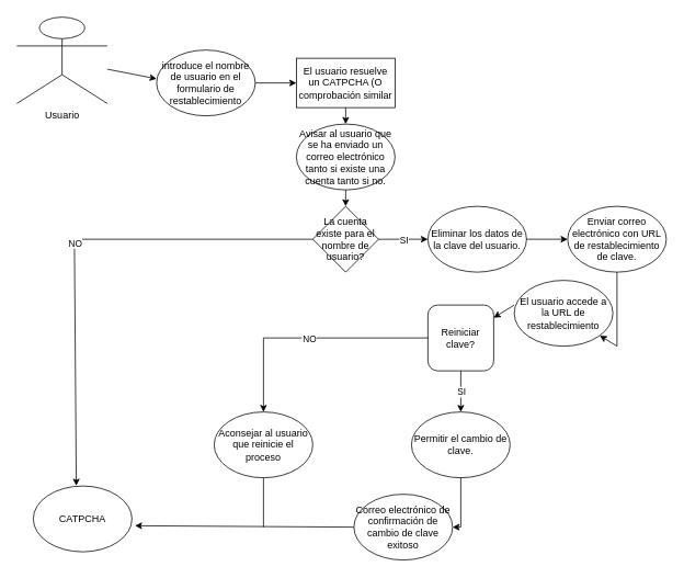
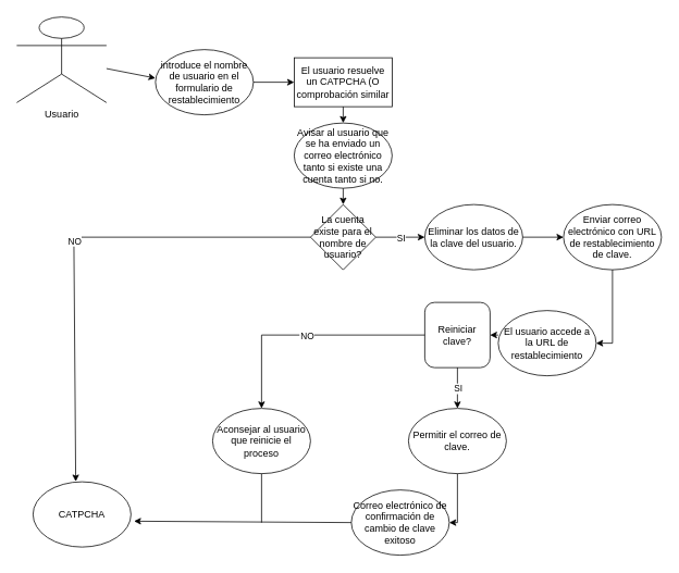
  <mxCell id="0" />
  <mxCell id="1" parent="0" />
  <mxCell id="2" value="Usuario" style="shape=umlActor;verticalLabelPosition=bottom;verticalAlign=top;html=1;outlineConnect=0;" vertex="1" parent="1"><mxGeometry x="20" y="20" width="110" height="105" as="geometry" /></mxCell>
  <mxCell id="3" value="" style="endArrow=classic;html=1;rounded=0;" edge="1" parent="1" source="2"><mxGeometry width="50" height="50" relative="1" as="geometry"><mxPoint x="410" y="150" as="sourcePoint" /><mxPoint x="190" y="95" as="targetPoint" /></mxGeometry></mxCell>
  <mxCell id="4" value="introduce el nombre de usuario en el formulario de restablecimiento" style="ellipse;whiteSpace=wrap;html=1;" vertex="1" parent="1"><mxGeometry x="190" y="60" width="120" height="80" as="geometry" /></mxCell>
  <mxCell id="5" value="" style="endArrow=classic;html=1;rounded=0;exitX=1;exitY=0.5;exitDx=0;exitDy=0;" edge="1" parent="1" source="4" target="6"><mxGeometry width="50" height="50" relative="1" as="geometry"><mxPoint x="410" y="150" as="sourcePoint" /><mxPoint x="360" y="100" as="targetPoint" /></mxGeometry></mxCell>
  <mxCell id="6" value="El usuario resuelve un CATPCHA (O comprobación similar" style="rounded=0;whiteSpace=wrap;html=1;" vertex="1" parent="1"><mxGeometry x="360" y="70" width="120" height="60" as="geometry" /></mxCell>
  <mxCell id="7" value="" style="endArrow=classic;html=1;rounded=0;exitX=0.5;exitY=1;exitDx=0;exitDy=0;" edge="1" parent="1" source="6"><mxGeometry width="50" height="50" relative="1" as="geometry"><mxPoint x="410" y="360" as="sourcePoint" /><mxPoint x="420" y="150" as="targetPoint" /></mxGeometry></mxCell>
  <mxCell id="8" value="Avisar al usuario que se ha enviado un correo electrónico tanto si existe una cuenta tanto si no." style="ellipse;whiteSpace=wrap;html=1;" vertex="1" parent="1"><mxGeometry x="360" y="150" width="120" height="80" as="geometry" /></mxCell>
  <mxCell id="9" value="La cuenta existe para el nombre de usuario?" style="rhombus;whiteSpace=wrap;html=1;" vertex="1" parent="1"><mxGeometry x="380" y="250" width="80" height="80" as="geometry" /></mxCell>
  <mxCell id="10" value="" style="endArrow=classic;html=1;rounded=0;exitX=0.5;exitY=1;exitDx=0;exitDy=0;" edge="1" parent="1" source="8"><mxGeometry width="50" height="50" relative="1" as="geometry"><mxPoint x="410" y="360" as="sourcePoint" /><mxPoint x="420" y="250" as="targetPoint" /></mxGeometry></mxCell>
  <mxCell id="11" value="si" style="endArrow=classic;html=1;rounded=0;exitX=1;exitY=0.5;exitDx=0;exitDy=0;" edge="1" parent="1" source="9"><mxGeometry relative="1" as="geometry"><mxPoint x="380" y="330" as="sourcePoint" /><mxPoint x="520" y="290" as="targetPoint" /></mxGeometry></mxCell>
  <mxCell id="12" value="SI" style="edgeLabel;resizable=0;html=1;;align=center;verticalAlign=middle;" connectable="0" vertex="1" parent="11"><mxGeometry relative="1" as="geometry" /></mxCell>
  <mxCell id="13" value="Eliminar los datos de la clave del usuario." style="ellipse;whiteSpace=wrap;html=1;" vertex="1" parent="1"><mxGeometry x="520" y="250" width="120" height="80" as="geometry" /></mxCell>
  <mxCell id="14" value="" style="endArrow=classic;html=1;rounded=0;" edge="1" parent="1" target="15"><mxGeometry width="50" height="50" relative="1" as="geometry"><mxPoint x="640" y="290" as="sourcePoint" /><mxPoint x="690" y="290" as="targetPoint" /></mxGeometry></mxCell>
  <mxCell id="15" value="Enviar correo electrónico con URL de restablecimiento de clave." style="ellipse;whiteSpace=wrap;html=1;" vertex="1" parent="1"><mxGeometry x="690" y="250" width="120" height="80" as="geometry" /></mxCell>
  <mxCell id="16" value="" style="endArrow=classic;html=1;rounded=0;exitX=0;exitY=0.5;exitDx=0;exitDy=0;entryX=0.436;entryY=-0.004;entryDx=0;entryDy=0;entryPerimeter=0;" edge="1" parent="1" source="9" target="28"><mxGeometry relative="1" as="geometry"><mxPoint x="380" y="330" as="sourcePoint" /><mxPoint x="90" y="520" as="targetPoint" /><Array as="points"><mxPoint x="90" y="290" /></Array></mxGeometry></mxCell>
  <mxCell id="17" value="NO" style="edgeLabel;resizable=0;html=1;;align=center;verticalAlign=middle;" connectable="0" vertex="1" parent="16"><mxGeometry relative="1" as="geometry" /></mxCell>
  <mxCell id="18" value="" style="endArrow=classic;html=1;rounded=0;exitX=0.5;exitY=1;exitDx=0;exitDy=0;" edge="1" parent="1" source="15" target="19"><mxGeometry width="50" height="50" relative="1" as="geometry"><mxPoint x="410" y="370" as="sourcePoint" /><mxPoint x="680" y="420" as="targetPoint" /><Array as="points"><mxPoint x="750" y="420" /></Array></mxGeometry></mxCell>
- <mxCell id="19" value="El usuario accede a la URL de restablecimiento" style="ellipse;whiteSpace=wrap;html=1;" vertex="1" parent="1"><mxGeometry x="625" y="340" width="120" height="80" as="geometry" /></mxCell>
+ <mxCell id="19" value="El usuario accede a la URL de restablecimiento" style="ellipse;whiteSpace=wrap;html=1;" vertex="1" parent="1"><mxGeometry x="610" y="380" width="120" height="80" as="geometry" /></mxCell>
  <mxCell id="20" value="" style="endArrow=classic;html=1;rounded=0;exitX=0;exitY=0.375;exitDx=0;exitDy=0;exitPerimeter=0;" edge="1" parent="1" source="19" target="21"><mxGeometry width="50" height="50" relative="1" as="geometry"><mxPoint x="410" y="370" as="sourcePoint" /><mxPoint x="560" y="410" as="targetPoint" /></mxGeometry></mxCell>
  <mxCell id="21" value="Reiniciar clave?" style="whiteSpace=wrap;html=1;rounded=1;" vertex="1" parent="1"><mxGeometry x="520" y="370" width="80" height="80" as="geometry" /></mxCell>
  <mxCell id="22" value="NO" style="endArrow=classic;html=1;rounded=0;exitX=0;exitY=0.5;exitDx=0;exitDy=0;" edge="1" parent="1" source="21"><mxGeometry relative="1" as="geometry"><mxPoint x="380" y="350" as="sourcePoint" /><mxPoint x="320" y="500" as="targetPoint" /><Array as="points"><mxPoint x="320" y="410" /></Array></mxGeometry></mxCell>
  <mxCell id="23" value="NO" style="edgeLabel;resizable=0;html=1;;align=center;verticalAlign=middle;" connectable="0" vertex="1" parent="22"><mxGeometry relative="1" as="geometry" /></mxCell>
  <mxCell id="24" value="" style="endArrow=classic;html=1;rounded=0;exitX=0.5;exitY=1;exitDx=0;exitDy=0;" edge="1" parent="1" source="21"><mxGeometry relative="1" as="geometry"><mxPoint x="380" y="350" as="sourcePoint" /><mxPoint x="560" y="500" as="targetPoint" /></mxGeometry></mxCell>
  <mxCell id="25" value="SI" style="edgeLabel;resizable=0;html=1;;align=center;verticalAlign=middle;" connectable="0" vertex="1" parent="24"><mxGeometry relative="1" as="geometry" /></mxCell>
  <mxCell id="26" value="Aconsejar al usuario que reinicie el proceso" style="ellipse;whiteSpace=wrap;html=1;" vertex="1" parent="1"><mxGeometry x="260" y="500" width="120" height="80" as="geometry" /></mxCell>
- <mxCell id="27" value="Permitir el cambio de clave." style="ellipse;whiteSpace=wrap;html=1;" vertex="1" parent="1"><mxGeometry x="500" y="500" width="120" height="80" as="geometry" /></mxCell>
+ <mxCell id="27" value="Permitir el correo de clave." style="ellipse;whiteSpace=wrap;html=1;" vertex="1" parent="1"><mxGeometry x="500" y="500" width="120" height="80" as="geometry" /></mxCell>
  <mxCell id="28" value="CATPCHA" style="ellipse;whiteSpace=wrap;html=1;" vertex="1" parent="1"><mxGeometry x="40" y="590" width="120" height="80" as="geometry" /></mxCell>
  <mxCell id="29" value="" style="endArrow=classic;html=1;rounded=0;exitX=0.5;exitY=1;exitDx=0;exitDy=0;" edge="1" parent="1" source="27" target="30"><mxGeometry width="50" height="50" relative="1" as="geometry"><mxPoint x="410" y="370" as="sourcePoint" /><mxPoint x="490" y="650" as="targetPoint" /><Array as="points"><mxPoint x="560" y="640" /></Array></mxGeometry></mxCell>
  <mxCell id="30" value="Correo electrónico de confirmación de cambio de clave exitoso" style="ellipse;whiteSpace=wrap;html=1;" vertex="1" parent="1"><mxGeometry x="430" y="600" width="120" height="80" as="geometry" /></mxCell>
  <mxCell id="31" value="" style="endArrow=classic;html=1;rounded=0;exitX=0;exitY=0.5;exitDx=0;exitDy=0;entryX=1.031;entryY=0.604;entryDx=0;entryDy=0;entryPerimeter=0;" edge="1" parent="1" source="30" target="28"><mxGeometry width="50" height="50" relative="1" as="geometry"><mxPoint x="410" y="370" as="sourcePoint" /><mxPoint x="460" y="320" as="targetPoint" /></mxGeometry></mxCell>
  <mxCell id="32" value="" style="endArrow=none;html=1;rounded=0;entryX=0.5;entryY=1;entryDx=0;entryDy=0;" edge="1" parent="1" target="26"><mxGeometry width="50" height="50" relative="1" as="geometry"><mxPoint x="320" y="640" as="sourcePoint" /><mxPoint x="460" y="400" as="targetPoint" /></mxGeometry></mxCell>
